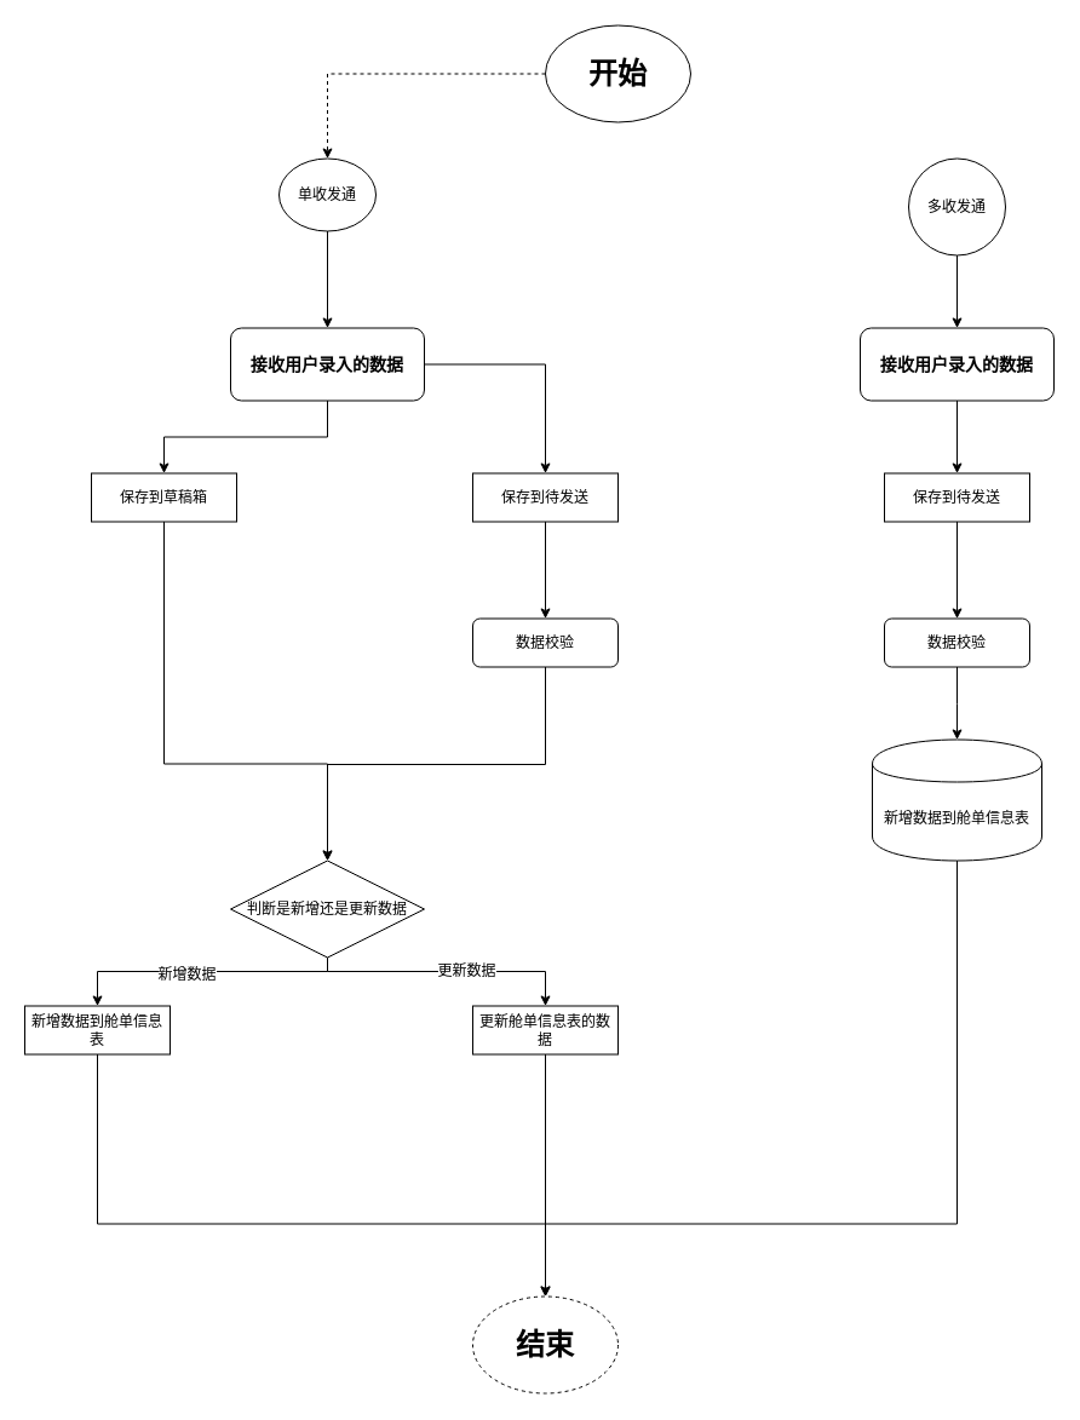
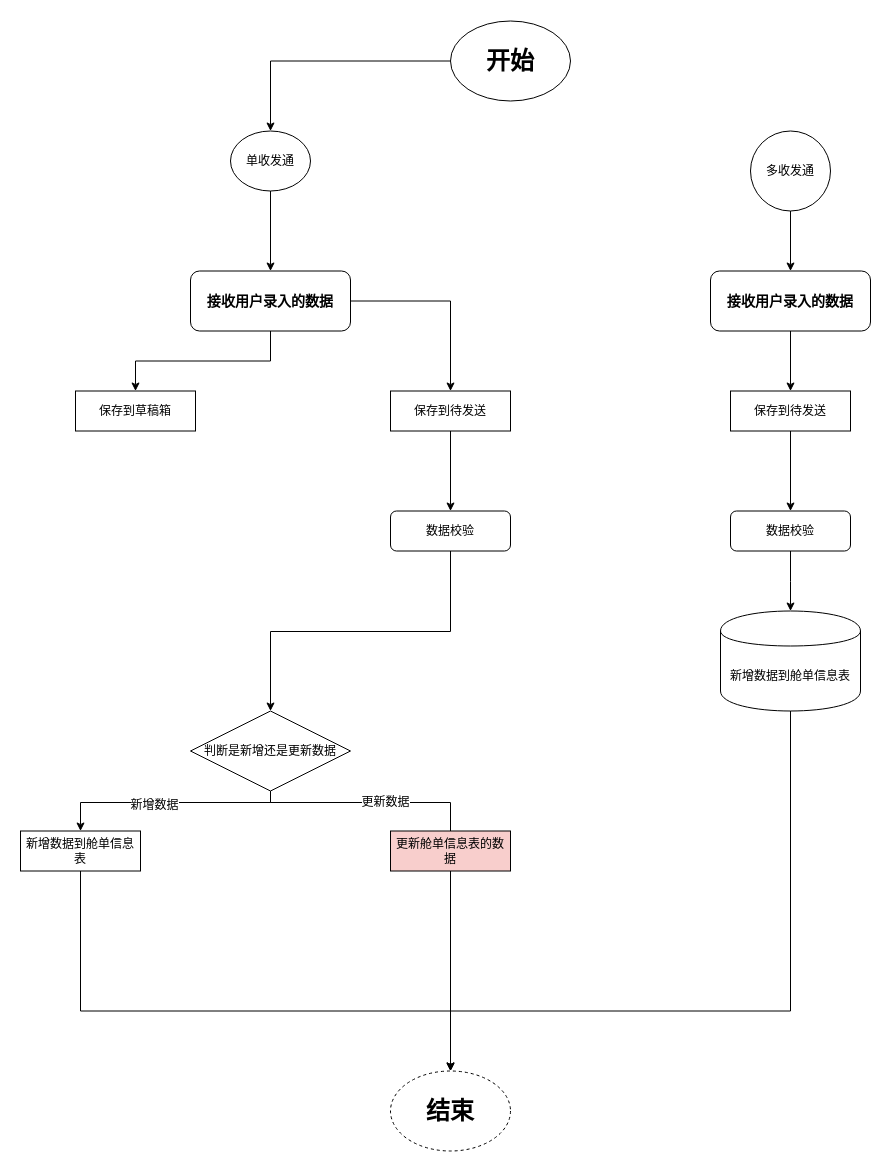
  <mxCell id="0" />
  <mxCell id="1" parent="0" />
- <mxCell id="2" style="edgeStyle=orthogonalEdgeStyle;rounded=0;orthogonalLoop=1;jettySize=auto;html=1;dashed=1;" edge="1" parent="1" source="3" target="23"><mxGeometry relative="1" as="geometry" /></mxCell>
+ <mxCell id="2" style="edgeStyle=orthogonalEdgeStyle;rounded=0;orthogonalLoop=1;jettySize=auto;html=1;" edge="1" parent="1" source="3" target="23"><mxGeometry relative="1" as="geometry" /></mxCell>
  <mxCell id="3" value="&lt;h1&gt;开始&lt;/h1&gt;" style="ellipse;whiteSpace=wrap;html=1;" parent="1" vertex="1"><mxGeometry x="450" y="20.5" width="120" height="80" as="geometry" /></mxCell>
  <mxCell id="4" style="edgeStyle=orthogonalEdgeStyle;rounded=0;orthogonalLoop=1;jettySize=auto;html=1;entryX=0.5;entryY=0;entryDx=0;entryDy=0;" parent="1" source="6" target="8" edge="1"><mxGeometry relative="1" as="geometry" /></mxCell>
  <mxCell id="5" style="edgeStyle=orthogonalEdgeStyle;rounded=0;orthogonalLoop=1;jettySize=auto;html=1;entryX=0.5;entryY=0;entryDx=0;entryDy=0;" parent="1" source="6" target="10" edge="1"><mxGeometry relative="1" as="geometry" /></mxCell>
  <mxCell id="6" value="&lt;h3&gt;接收用户录入的数据&lt;/h3&gt;" style="rounded=1;whiteSpace=wrap;html=1;" parent="1" vertex="1"><mxGeometry x="190" y="270.5" width="160" height="60" as="geometry" /></mxCell>
- <mxCell id="7" style="edgeStyle=elbowEdgeStyle;rounded=0;orthogonalLoop=1;jettySize=auto;elbow=vertical;html=1;" parent="1" source="8" target="17" edge="1"><mxGeometry relative="1" as="geometry"><Array as="points"><mxPoint x="270" y="630.5" /></Array></mxGeometry></mxCell>
  <mxCell id="8" value="保存到草稿箱" style="rounded=0;whiteSpace=wrap;html=1;" parent="1" vertex="1"><mxGeometry x="75" y="390.5" width="120" height="40" as="geometry" /></mxCell>
  <mxCell id="9" value="" style="edgeStyle=orthogonalEdgeStyle;rounded=0;orthogonalLoop=1;jettySize=auto;html=1;" parent="1" source="10" target="12" edge="1"><mxGeometry relative="1" as="geometry" /></mxCell>
  <mxCell id="10" value="保存到待发送" style="rounded=0;whiteSpace=wrap;html=1;" parent="1" vertex="1"><mxGeometry x="390" y="390.5" width="120" height="40" as="geometry" /></mxCell>
  <mxCell id="11" style="edgeStyle=elbowEdgeStyle;rounded=0;orthogonalLoop=1;jettySize=auto;elbow=vertical;html=1;" parent="1" source="12" target="17" edge="1"><mxGeometry relative="1" as="geometry" /></mxCell>
  <mxCell id="12" value="数据校验" style="rounded=1;whiteSpace=wrap;html=1;" parent="1" vertex="1"><mxGeometry x="390" y="510.5" width="120" height="40" as="geometry" /></mxCell>
  <mxCell id="13" style="edgeStyle=elbowEdgeStyle;rounded=0;orthogonalLoop=1;jettySize=auto;elbow=vertical;html=1;entryX=0.5;entryY=0;entryDx=0;entryDy=0;" parent="1" source="17" target="19" edge="1"><mxGeometry relative="1" as="geometry"><Array as="points"><mxPoint x="90" y="802" /></Array></mxGeometry></mxCell>
  <mxCell id="14" value="新增数据" style="text;html=1;resizable=0;points=[];align=center;verticalAlign=middle;labelBackgroundColor=#ffffff;" parent="13" vertex="1" connectable="0"><mxGeometry x="0.109" y="2" relative="1" as="geometry"><mxPoint as="offset" /></mxGeometry></mxCell>
- <mxCell id="15" style="edgeStyle=elbowEdgeStyle;rounded=0;orthogonalLoop=1;jettySize=auto;elbow=vertical;html=1;exitX=0.5;exitY=1;exitDx=0;exitDy=0;" parent="1" source="17" target="21" edge="1"><mxGeometry relative="1" as="geometry"><Array as="points"><mxPoint x="300" y="802" /></Array></mxGeometry></mxCell>
+ <mxCell id="15" style="edgeStyle=elbowEdgeStyle;rounded=0;orthogonalLoop=1;jettySize=auto;elbow=vertical;html=1;exitX=0.5;exitY=1;exitDx=0;exitDy=0;endArrow=none;" parent="1" source="17" target="21" edge="1"><mxGeometry relative="1" as="geometry"><Array as="points"><mxPoint x="300" y="802" /></Array></mxGeometry></mxCell>
  <mxCell id="16" value="更新数据" style="text;html=1;resizable=0;points=[];align=center;verticalAlign=middle;labelBackgroundColor=#ffffff;" parent="15" vertex="1" connectable="0"><mxGeometry x="0.145" y="1" relative="1" as="geometry"><mxPoint as="offset" /></mxGeometry></mxCell>
  <mxCell id="17" value="判断是新增还是更新数据" style="rhombus;whiteSpace=wrap;html=1;" parent="1" vertex="1"><mxGeometry x="190" y="710.5" width="160" height="80" as="geometry" /></mxCell>
  <mxCell id="18" style="edgeStyle=elbowEdgeStyle;rounded=0;orthogonalLoop=1;jettySize=auto;elbow=vertical;html=1;" edge="1" parent="1" source="19" target="32"><mxGeometry relative="1" as="geometry"><Array as="points"><mxPoint x="300" y="1010.5" /></Array></mxGeometry></mxCell>
  <mxCell id="19" value="新增数据到舱单信息表" style="rounded=0;whiteSpace=wrap;html=1;" parent="1" vertex="1"><mxGeometry y="830.5" width="120" height="40" as="geometry" x="20" /></mxCell>
- <mxCell id="20" style="edgeStyle=elbowEdgeStyle;rounded=0;orthogonalLoop=1;jettySize=auto;elbow=vertical;html=1;entryX=0.5;entryY=0;entryDx=0;entryDy=0;endArrow=open;" edge="1" parent="1" source="21" target="32"><mxGeometry relative="1" as="geometry"><Array as="points"><mxPoint x="450" y="930.5" /><mxPoint x="530" y="1010.5" /></Array></mxGeometry></mxCell>
- <mxCell id="21" value="更新舱单信息表的数据" style="rounded=0;whiteSpace=wrap;html=1;" parent="1" vertex="1"><mxGeometry x="390" y="830.5" width="120" height="40" as="geometry" /></mxCell>
+ <mxCell id="20" style="edgeStyle=elbowEdgeStyle;rounded=0;orthogonalLoop=1;jettySize=auto;elbow=vertical;html=1;entryX=0.5;entryY=0;entryDx=0;entryDy=0;" edge="1" parent="1" source="21" target="32"><mxGeometry relative="1" as="geometry"><Array as="points"><mxPoint x="450" y="930.5" /><mxPoint x="530" y="1010.5" /></Array></mxGeometry></mxCell>
+ <mxCell id="21" value="更新舱单信息表的数据" style="rounded=0;whiteSpace=wrap;html=1;fillColor=#f8cecc;" parent="1" vertex="1"><mxGeometry x="390" y="830.5" width="120" height="40" as="geometry" /></mxCell>
  <mxCell id="22" value="" style="edgeStyle=orthogonalEdgeStyle;rounded=0;orthogonalLoop=1;jettySize=auto;html=1;" edge="1" parent="1" source="23" target="6"><mxGeometry relative="1" as="geometry" /></mxCell>
  <mxCell id="23" value="单收发通" style="ellipse;whiteSpace=wrap;html=1;aspect=fixed;" vertex="1" parent="1"><mxGeometry x="230" y="130.5" width="80" height="60" as="geometry" /></mxCell>
  <mxCell id="24" value="" style="edgeStyle=orthogonalEdgeStyle;rounded=0;orthogonalLoop=1;jettySize=auto;html=1;" edge="1" parent="1" source="25" target="27"><mxGeometry relative="1" as="geometry" /></mxCell>
  <mxCell id="25" value="多收发通" style="ellipse;whiteSpace=wrap;html=1;aspect=fixed;" vertex="1" parent="1"><mxGeometry x="750" y="130.5" width="80" height="80" as="geometry" /></mxCell>
  <mxCell id="26" value="" style="edgeStyle=orthogonalEdgeStyle;rounded=0;orthogonalLoop=1;jettySize=auto;html=1;" edge="1" parent="1" source="27" target="29"><mxGeometry relative="1" as="geometry" /></mxCell>
  <mxCell id="27" value="&lt;h3&gt;接收用户录入的数据&lt;/h3&gt;" style="rounded=1;whiteSpace=wrap;html=1;" vertex="1" parent="1"><mxGeometry x="710" y="270.5" width="160" height="60" as="geometry" /></mxCell>
  <mxCell id="28" value="" style="edgeStyle=orthogonalEdgeStyle;rounded=0;orthogonalLoop=1;jettySize=auto;html=1;" edge="1" parent="1" source="29" target="31"><mxGeometry relative="1" as="geometry" /></mxCell>
  <mxCell id="29" value="保存到待发送" style="rounded=0;whiteSpace=wrap;html=1;" vertex="1" parent="1"><mxGeometry x="730" y="390.5" width="120" height="40" as="geometry" /></mxCell>
  <mxCell id="30" value="" style="edgeStyle=elbowEdgeStyle;rounded=0;orthogonalLoop=1;jettySize=auto;elbow=vertical;html=1;" edge="1" parent="1" source="31" target="34"><mxGeometry relative="1" as="geometry" /></mxCell>
  <mxCell id="31" value="数据校验" style="rounded=1;whiteSpace=wrap;html=1;" vertex="1" parent="1"><mxGeometry x="730" y="510.5" width="120" height="40" as="geometry" /></mxCell>
  <mxCell id="32" value="&lt;h1&gt;结束&lt;/h1&gt;" style="ellipse;whiteSpace=wrap;html=1;dashed=1;" vertex="1" parent="1"><mxGeometry x="390" y="1070.5" width="120" height="80" as="geometry" /></mxCell>
  <mxCell id="33" style="edgeStyle=elbowEdgeStyle;rounded=0;orthogonalLoop=1;jettySize=auto;elbow=vertical;html=1;" edge="1" parent="1" source="34" target="32"><mxGeometry relative="1" as="geometry"><Array as="points"><mxPoint x="680" y="1010.5" /><mxPoint x="700" y="990.5" /><mxPoint x="770" y="990.5" /><mxPoint x="790" y="990.5" /><mxPoint x="680" y="1000.5" /></Array></mxGeometry></mxCell>
  <mxCell id="34" value="新增数据到舱单信息表" style="shape=cylinder;whiteSpace=wrap;html=1;boundedLbl=1;backgroundOutline=1;" vertex="1" parent="1"><mxGeometry x="720" y="610.5" width="140" height="100" as="geometry" /></mxCell>
